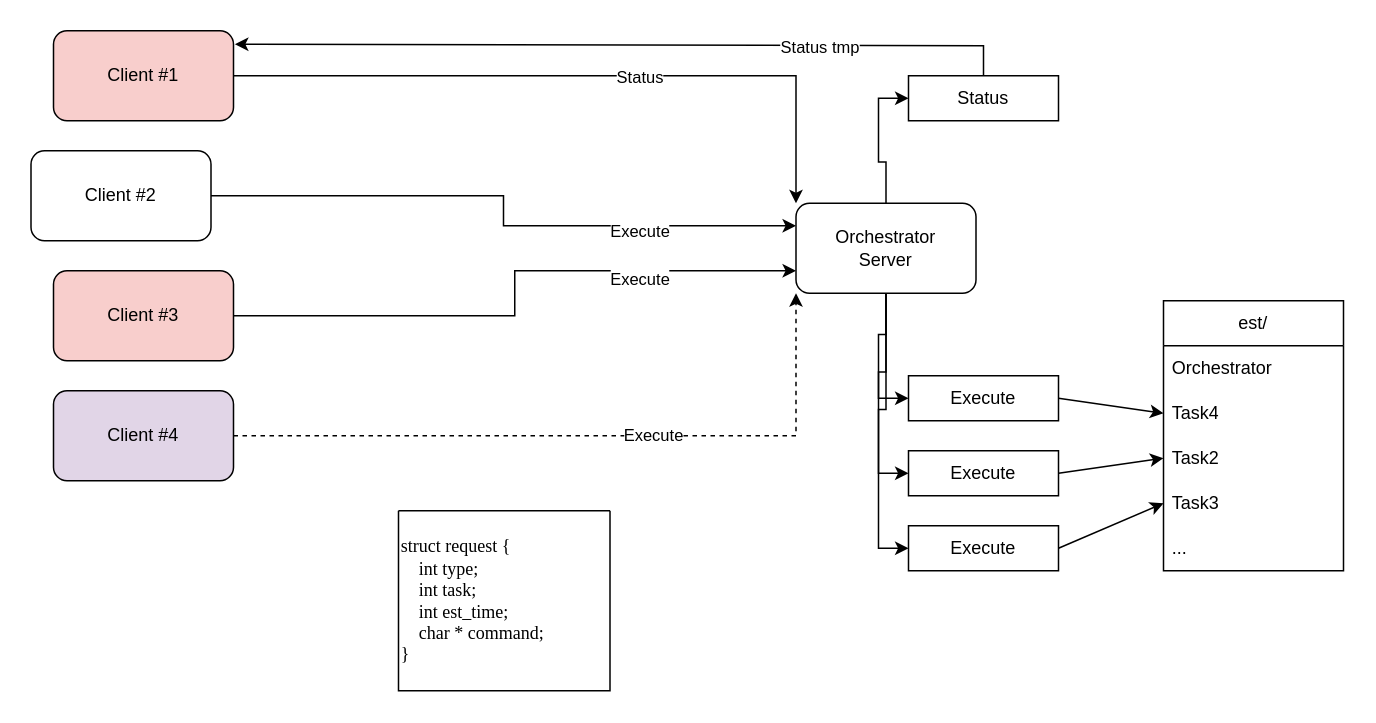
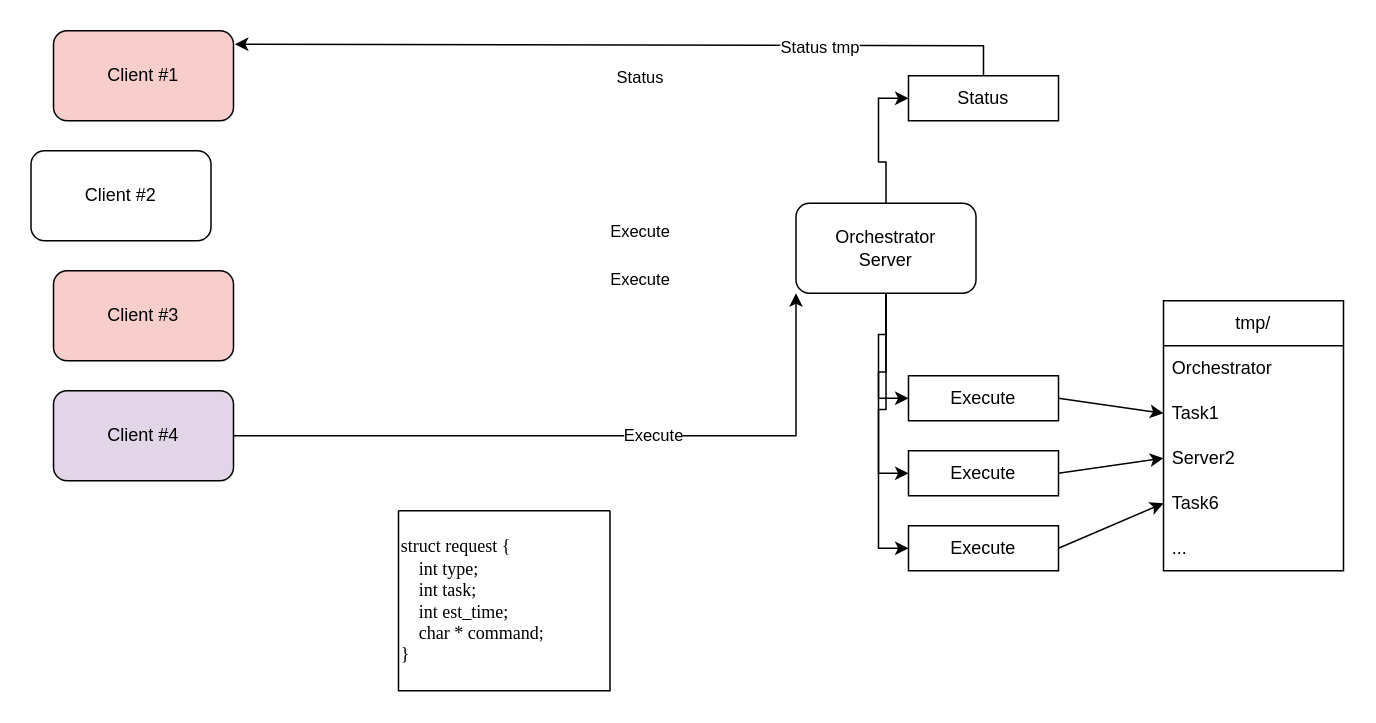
  <mxCell id="0" />
  <mxCell id="1" parent="0" />
- <mxCell id="2" style="edgeStyle=orthogonalEdgeStyle;rounded=0;orthogonalLoop=1;jettySize=auto;html=1;entryX=0;entryY=0;entryDx=0;entryDy=0;" edge="1" parent="1" source="3" target="8"><mxGeometry relative="1" as="geometry" /></mxCell>
  <mxCell id="3" value="Client #1" style="rounded=1;whiteSpace=wrap;html=1;fillColor=#f8cecc;" vertex="1" parent="1"><mxGeometry x="35" y="20" width="120" height="60" as="geometry" /></mxCell>
  <mxCell id="4" style="edgeStyle=orthogonalEdgeStyle;rounded=0;orthogonalLoop=1;jettySize=auto;html=1;entryX=0;entryY=0.5;entryDx=0;entryDy=0;" edge="1" parent="1" source="8" target="22"><mxGeometry relative="1" as="geometry" /></mxCell>
  <mxCell id="5" style="edgeStyle=orthogonalEdgeStyle;rounded=0;orthogonalLoop=1;jettySize=auto;html=1;entryX=0;entryY=0.5;entryDx=0;entryDy=0;" edge="1" parent="1" source="8" target="23"><mxGeometry relative="1" as="geometry" /></mxCell>
  <mxCell id="6" style="edgeStyle=orthogonalEdgeStyle;rounded=0;orthogonalLoop=1;jettySize=auto;html=1;entryX=0;entryY=0.5;entryDx=0;entryDy=0;" edge="1" parent="1" source="8" target="24"><mxGeometry relative="1" as="geometry" /></mxCell>
  <mxCell id="7" style="edgeStyle=orthogonalEdgeStyle;rounded=0;orthogonalLoop=1;jettySize=auto;html=1;entryX=0;entryY=0.5;entryDx=0;entryDy=0;" edge="1" parent="1" source="8" target="28"><mxGeometry relative="1" as="geometry" /></mxCell>
  <mxCell id="8" value="&lt;div&gt;Orchestrator&lt;/div&gt;&lt;div&gt;Server&lt;/div&gt;" style="rounded=1;whiteSpace=wrap;html=1;" vertex="1" parent="1"><mxGeometry x="530" y="135" width="120" height="60" as="geometry" /></mxCell>
- <mxCell id="9" style="edgeStyle=orthogonalEdgeStyle;rounded=0;orthogonalLoop=1;jettySize=auto;html=1;entryX=0;entryY=0.25;entryDx=0;entryDy=0;" edge="1" parent="1" source="10" target="8"><mxGeometry relative="1" as="geometry" /></mxCell>
  <mxCell id="10" value="Client #2" style="rounded=1;whiteSpace=wrap;html=1;" vertex="1" parent="1"><mxGeometry x="20" y="100" width="120" height="60" as="geometry" /></mxCell>
- <mxCell id="11" style="edgeStyle=orthogonalEdgeStyle;rounded=0;orthogonalLoop=1;jettySize=auto;html=1;entryX=0;entryY=0.75;entryDx=0;entryDy=0;" edge="1" parent="1" source="12" target="8"><mxGeometry relative="1" as="geometry" /></mxCell>
  <mxCell id="12" value="Client #3" style="rounded=1;whiteSpace=wrap;html=1;fillColor=#f8cecc;" vertex="1" parent="1"><mxGeometry x="35" y="180" width="120" height="60" as="geometry" /></mxCell>
- <mxCell id="13" style="edgeStyle=orthogonalEdgeStyle;rounded=0;orthogonalLoop=1;jettySize=auto;html=1;entryX=0;entryY=1;entryDx=0;entryDy=0;dashed=1;" edge="1" parent="1" source="15" target="8"><mxGeometry relative="1" as="geometry" /></mxCell>
+ <mxCell id="13" style="edgeStyle=orthogonalEdgeStyle;rounded=0;orthogonalLoop=1;jettySize=auto;html=1;entryX=0;entryY=1;entryDx=0;entryDy=0;" edge="1" parent="1" source="15" target="8"><mxGeometry relative="1" as="geometry" /></mxCell>
  <mxCell id="14" value="Execute" style="edgeLabel;html=1;align=center;verticalAlign=middle;resizable=0;points=[];" vertex="1" connectable="0" parent="13"><mxGeometry x="-0.133" y="2" relative="1" as="geometry"><mxPoint x="75" y="1" as="offset" /></mxGeometry></mxCell>
  <mxCell id="15" value="Client #4" style="rounded=1;whiteSpace=wrap;html=1;fillColor=#e1d5e7;" vertex="1" parent="1"><mxGeometry x="35" y="260" width="120" height="60" as="geometry" /></mxCell>
- <mxCell id="16" value="est/" style="swimlane;fontStyle=0;childLayout=stackLayout;horizontal=1;startSize=30;horizontalStack=0;resizeParent=1;resizeParentMax=0;resizeLast=0;collapsible=1;marginBottom=0;whiteSpace=wrap;html=1;" vertex="1" parent="1"><mxGeometry x="775" y="200" width="120" height="180" as="geometry" /></mxCell>
+ <mxCell id="16" value="tmp/" style="swimlane;fontStyle=0;childLayout=stackLayout;horizontal=1;startSize=30;horizontalStack=0;resizeParent=1;resizeParentMax=0;resizeLast=0;collapsible=1;marginBottom=0;whiteSpace=wrap;html=1;" vertex="1" parent="1"><mxGeometry x="775" y="200" width="120" height="180" as="geometry" /></mxCell>
  <mxCell id="17" value="Orchestrator" style="text;strokeColor=none;fillColor=none;align=left;verticalAlign=middle;spacingLeft=4;spacingRight=4;overflow=hidden;points=[[0,0.5],[1,0.5]];portConstraint=eastwest;rotatable=0;whiteSpace=wrap;html=1;" vertex="1" parent="16"><mxGeometry y="30" width="120" height="30" as="geometry" /></mxCell>
- <mxCell id="18" value="Task4" style="text;strokeColor=none;fillColor=none;align=left;verticalAlign=middle;spacingLeft=4;spacingRight=4;overflow=hidden;points=[[0,0.5],[1,0.5]];portConstraint=eastwest;rotatable=0;whiteSpace=wrap;html=1;" vertex="1" parent="16"><mxGeometry y="60" width="120" height="30" as="geometry" /></mxCell>
- <mxCell id="19" value="Task2" style="text;strokeColor=none;fillColor=none;align=left;verticalAlign=middle;spacingLeft=4;spacingRight=4;overflow=hidden;points=[[0,0.5],[1,0.5]];portConstraint=eastwest;rotatable=0;whiteSpace=wrap;html=1;" vertex="1" parent="16"><mxGeometry y="90" width="120" height="30" as="geometry" /></mxCell>
- <mxCell id="20" value="Task3" style="text;strokeColor=none;fillColor=none;align=left;verticalAlign=middle;spacingLeft=4;spacingRight=4;overflow=hidden;points=[[0,0.5],[1,0.5]];portConstraint=eastwest;rotatable=0;whiteSpace=wrap;html=1;" vertex="1" parent="16"><mxGeometry y="120" width="120" height="30" as="geometry" /></mxCell>
+ <mxCell id="18" value="Task1" style="text;strokeColor=none;fillColor=none;align=left;verticalAlign=middle;spacingLeft=4;spacingRight=4;overflow=hidden;points=[[0,0.5],[1,0.5]];portConstraint=eastwest;rotatable=0;whiteSpace=wrap;html=1;" vertex="1" parent="16"><mxGeometry y="60" width="120" height="30" as="geometry" /></mxCell>
+ <mxCell id="19" value="Server2" style="text;strokeColor=none;fillColor=none;align=left;verticalAlign=middle;spacingLeft=4;spacingRight=4;overflow=hidden;points=[[0,0.5],[1,0.5]];portConstraint=eastwest;rotatable=0;whiteSpace=wrap;html=1;" vertex="1" parent="16"><mxGeometry y="90" width="120" height="30" as="geometry" /></mxCell>
+ <mxCell id="20" value="Task6" style="text;strokeColor=none;fillColor=none;align=left;verticalAlign=middle;spacingLeft=4;spacingRight=4;overflow=hidden;points=[[0,0.5],[1,0.5]];portConstraint=eastwest;rotatable=0;whiteSpace=wrap;html=1;" vertex="1" parent="16"><mxGeometry y="120" width="120" height="30" as="geometry" /></mxCell>
  <mxCell id="21" value="..." style="text;strokeColor=none;fillColor=none;align=left;verticalAlign=middle;spacingLeft=4;spacingRight=4;overflow=hidden;points=[[0,0.5],[1,0.5]];portConstraint=eastwest;rotatable=0;whiteSpace=wrap;html=1;" vertex="1" parent="16"><mxGeometry y="150" width="120" height="30" as="geometry" /></mxCell>
  <mxCell id="22" value="Execute" style="rounded=0;whiteSpace=wrap;html=1;" vertex="1" parent="1"><mxGeometry x="605" y="250" width="100" height="30" as="geometry" /></mxCell>
  <mxCell id="23" value="Execute" style="rounded=0;whiteSpace=wrap;html=1;" vertex="1" parent="1"><mxGeometry x="605" y="300" width="100" height="30" as="geometry" /></mxCell>
  <mxCell id="24" value="Execute" style="rounded=0;whiteSpace=wrap;html=1;" vertex="1" parent="1"><mxGeometry x="605" y="350" width="100" height="30" as="geometry" /></mxCell>
  <mxCell id="25" value="Execute" style="edgeLabel;html=1;align=center;verticalAlign=middle;resizable=0;points=[];" vertex="1" connectable="0" parent="1"><mxGeometry x="425" y="185" as="geometry" /></mxCell>
  <mxCell id="26" value="Execute" style="edgeLabel;html=1;align=center;verticalAlign=middle;resizable=0;points=[];" vertex="1" connectable="0" parent="1"><mxGeometry x="425" y="153" as="geometry" /></mxCell>
  <mxCell id="27" value="Status" style="edgeLabel;html=1;align=center;verticalAlign=middle;resizable=0;points=[];" vertex="1" connectable="0" parent="1"><mxGeometry x="425" y="50" as="geometry" /></mxCell>
  <mxCell id="28" value="Status" style="rounded=0;whiteSpace=wrap;html=1;" vertex="1" parent="1"><mxGeometry x="605" y="50" width="100" height="30" as="geometry" /></mxCell>
  <mxCell id="29" value="" style="swimlane;startSize=0;" vertex="1" parent="1"><mxGeometry x="265" y="340" width="141" height="120" as="geometry" /></mxCell>
  <mxCell id="30" value="&lt;div align=&quot;left&quot;&gt;&lt;pre&gt;&lt;font face=&quot;Hack Font&quot;&gt;struct request {&lt;br&gt;    int type;&lt;br&gt;    int task;&lt;br&gt;    int est_time;&lt;br&gt;&lt;/font&gt;&lt;font face=&quot;Hack Font&quot;&gt;    char * command;&lt;/font&gt;&lt;br&gt;&lt;font face=&quot;Hack Font&quot;&gt;}&lt;/font&gt;&lt;br&gt;&lt;/pre&gt;&lt;/div&gt;" style="text;html=1;align=left;verticalAlign=middle;resizable=0;points=[];autosize=1;strokeColor=none;fillColor=none;" vertex="1" parent="29"><mxGeometry width="140" height="120" as="geometry" /></mxCell>
  <mxCell id="31" value="" style="endArrow=classic;html=1;rounded=0;exitX=1;exitY=0.5;exitDx=0;exitDy=0;entryX=0;entryY=0.5;entryDx=0;entryDy=0;" edge="1" parent="1" source="24" target="20"><mxGeometry width="50" height="50" relative="1" as="geometry"><mxPoint x="655" y="260" as="sourcePoint" /><mxPoint x="705" y="210" as="targetPoint" /></mxGeometry></mxCell>
  <mxCell id="32" value="" style="endArrow=classic;html=1;rounded=0;exitX=1;exitY=0.5;exitDx=0;exitDy=0;entryX=0;entryY=0.5;entryDx=0;entryDy=0;" edge="1" parent="1" source="22" target="18"><mxGeometry width="50" height="50" relative="1" as="geometry"><mxPoint x="655" y="260" as="sourcePoint" /><mxPoint x="705" y="210" as="targetPoint" /></mxGeometry></mxCell>
  <mxCell id="33" value="" style="endArrow=classic;html=1;rounded=0;exitX=1;exitY=0.5;exitDx=0;exitDy=0;entryX=0;entryY=0.5;entryDx=0;entryDy=0;" edge="1" parent="1" source="23" target="19"><mxGeometry width="50" height="50" relative="1" as="geometry"><mxPoint x="655" y="260" as="sourcePoint" /><mxPoint x="705" y="210" as="targetPoint" /></mxGeometry></mxCell>
  <mxCell id="34" value="" style="endArrow=classic;html=1;rounded=0;exitX=0.5;exitY=0;exitDx=0;exitDy=0;entryX=1.008;entryY=0.15;entryDx=0;entryDy=0;entryPerimeter=0;" edge="1" parent="1" source="28" target="3"><mxGeometry width="50" height="50" relative="1" as="geometry"><mxPoint x="635" y="-37.02" as="sourcePoint" /><mxPoint x="137.04" y="-60" as="targetPoint" /><Array as="points"><mxPoint x="655" y="30" /></Array></mxGeometry></mxCell>
  <mxCell id="35" value="Status tmp" style="edgeLabel;html=1;align=center;verticalAlign=middle;resizable=0;points=[];" vertex="1" connectable="0" parent="1"><mxGeometry x="545" y="30" as="geometry" /></mxCell>
